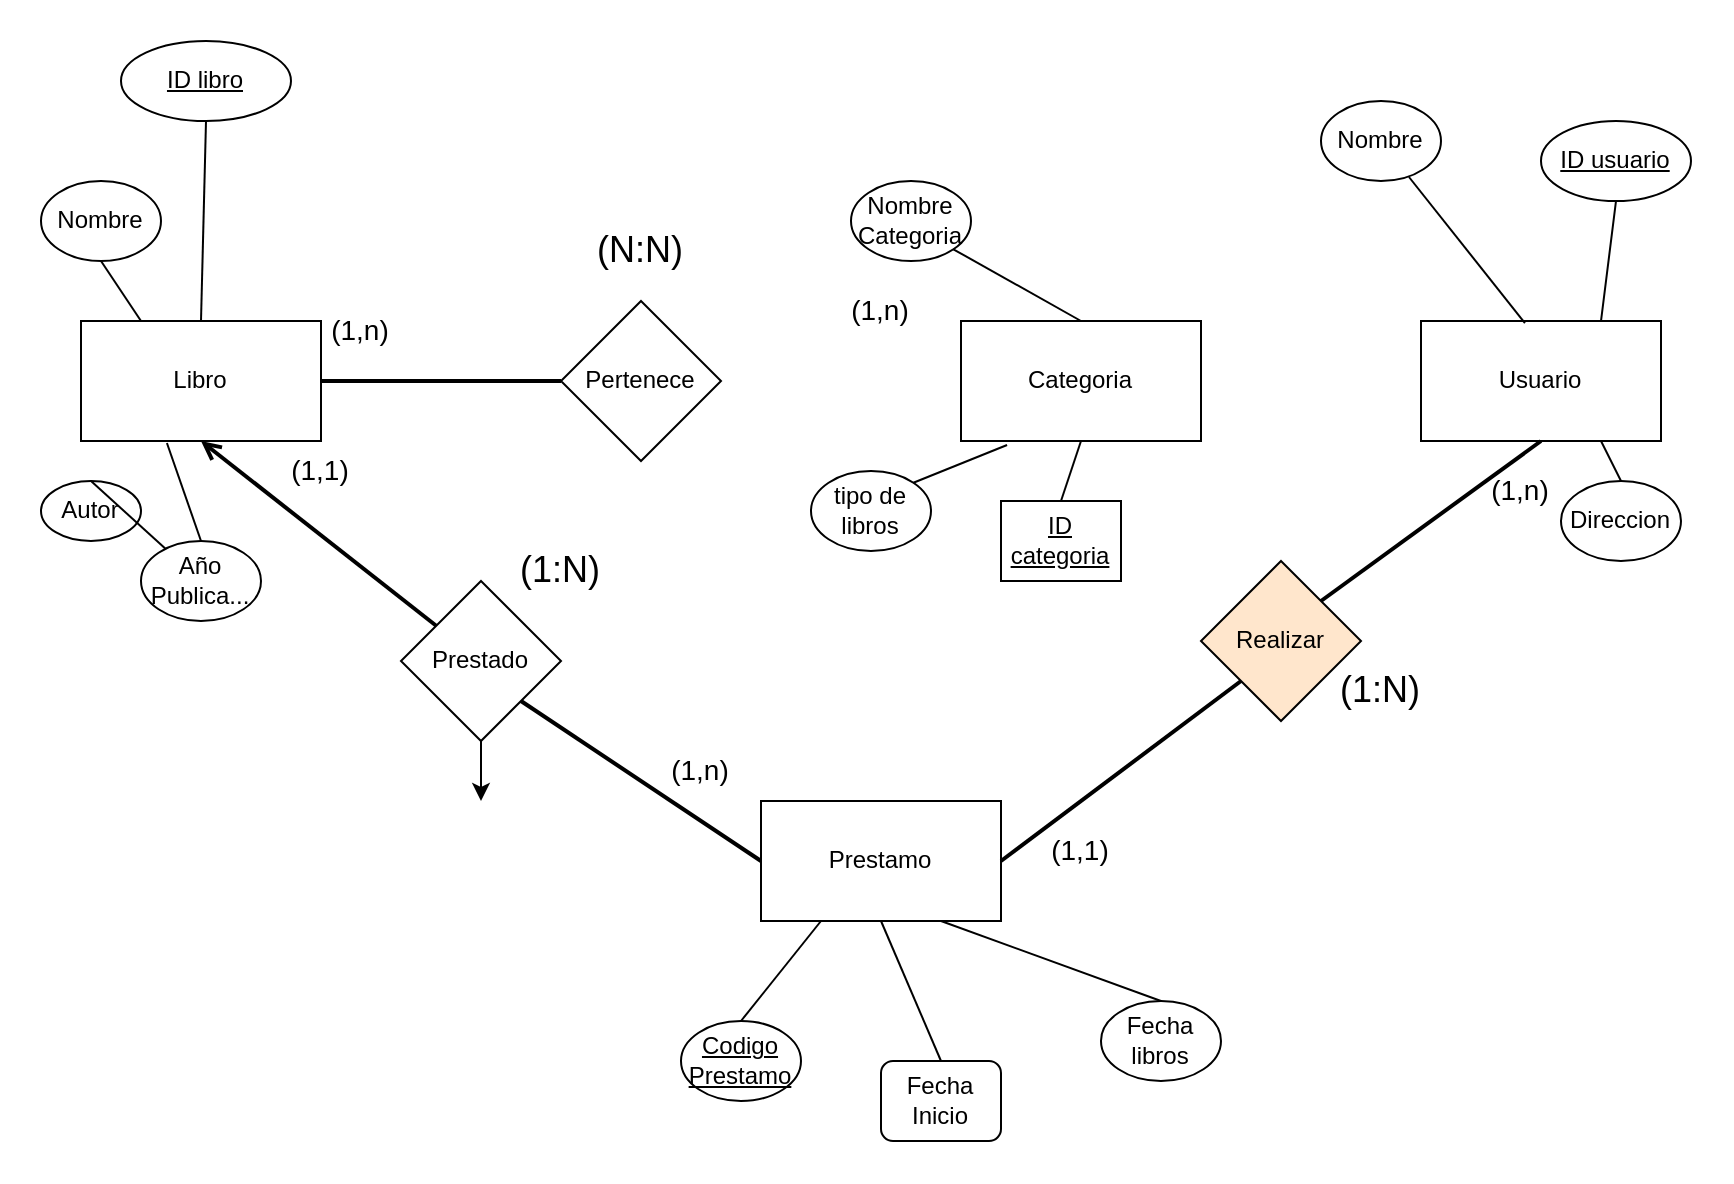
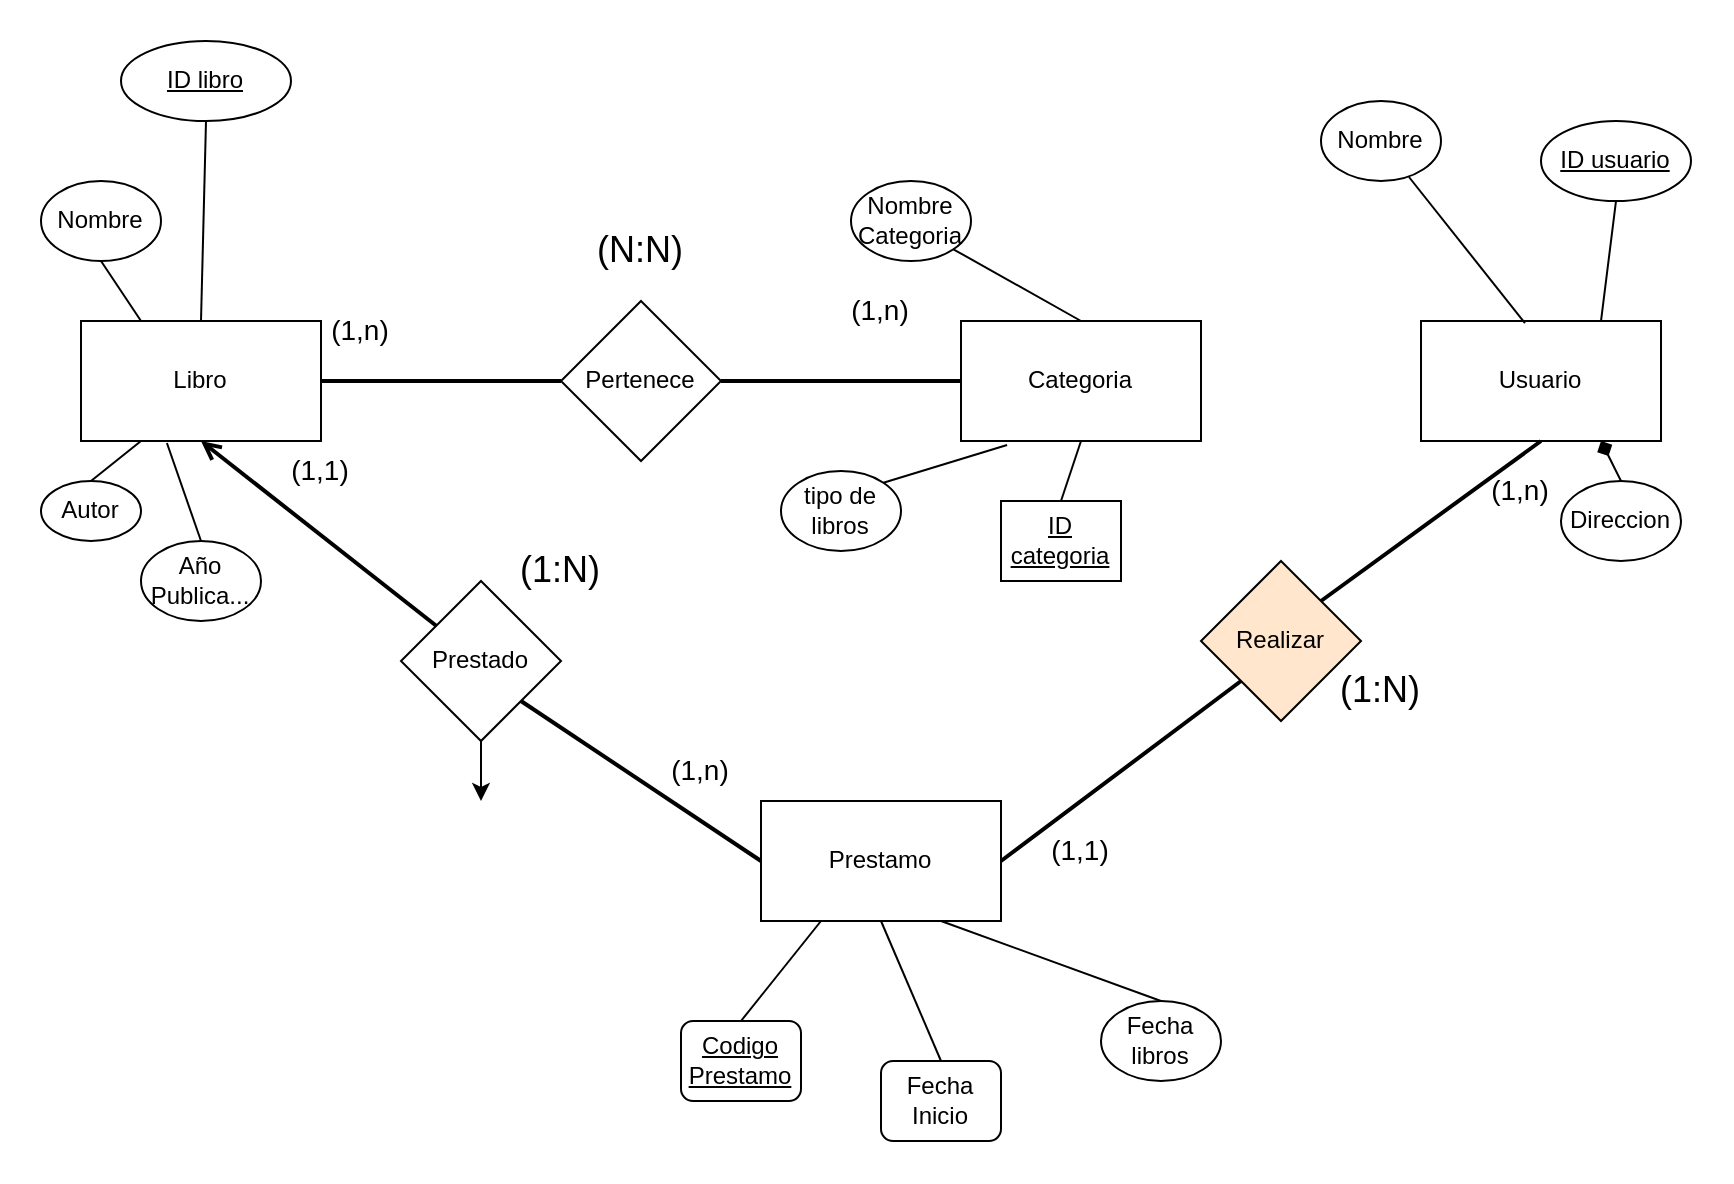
  <mxCell id="0" />
  <mxCell id="1" parent="0" />
  <mxCell id="2" value="Libro" style="rounded=0;whiteSpace=wrap;html=1;" vertex="1" parent="1"><mxGeometry x="40" y="160" width="120" height="60" as="geometry" /></mxCell>
  <mxCell id="3" value="Usuario" style="rounded=0;whiteSpace=wrap;html=1;" vertex="1" parent="1"><mxGeometry x="710" y="160" width="120" height="60" as="geometry" /></mxCell>
  <mxCell id="4" value="Categoria" style="rounded=0;whiteSpace=wrap;html=1;" vertex="1" parent="1"><mxGeometry x="480" y="160" width="120" height="60" as="geometry" /></mxCell>
  <mxCell id="5" value="Prestamo" style="rounded=0;whiteSpace=wrap;html=1;" vertex="1" parent="1"><mxGeometry x="380" y="400" width="120" height="60" as="geometry" /></mxCell>
+ <mxCell id="6" value="" style="endArrow=none;html=1;rounded=0;entryX=0;entryY=0.5;entryDx=0;entryDy=0;exitX=1;exitY=0.5;exitDx=0;exitDy=0;strokeWidth=2;" edge="1" parent="1" source="9" target="4"><mxGeometry width="50" height="50" relative="1" as="geometry"><mxPoint x="570" y="250" as="sourcePoint" /><mxPoint x="620" y="200" as="targetPoint" /></mxGeometry></mxCell>
  <mxCell id="7" value="" style="endArrow=none;html=1;rounded=0;entryX=0.5;entryY=1;entryDx=0;entryDy=0;exitX=1;exitY=0;exitDx=0;exitDy=0;strokeWidth=2;" edge="1" parent="1" source="11" target="3"><mxGeometry width="50" height="50" relative="1" as="geometry"><mxPoint x="170" y="200" as="sourcePoint" /><mxPoint x="390" y="200" as="targetPoint" /></mxGeometry></mxCell>
  <mxCell id="8" value="" style="endArrow=none;html=1;rounded=0;entryX=0;entryY=0.5;entryDx=0;entryDy=0;exitX=1;exitY=0.5;exitDx=0;exitDy=0;strokeWidth=2;" edge="1" parent="1" source="2" target="9"><mxGeometry width="50" height="50" relative="1" as="geometry"><mxPoint x="160" y="190" as="sourcePoint" /><mxPoint x="380" y="190" as="targetPoint" /></mxGeometry></mxCell>
  <mxCell id="9" value="Pertenece" style="rhombus;whiteSpace=wrap;html=1;" vertex="1" parent="1"><mxGeometry x="280" y="150" width="80" height="80" as="geometry" /></mxCell>
  <mxCell id="10" value="" style="endArrow=none;html=1;rounded=0;entryX=0;entryY=1;entryDx=0;entryDy=0;exitX=1;exitY=0.5;exitDx=0;exitDy=0;strokeWidth=2;" edge="1" parent="1" source="5" target="11"><mxGeometry width="50" height="50" relative="1" as="geometry"><mxPoint x="500" y="430" as="sourcePoint" /><mxPoint x="770" y="220" as="targetPoint" /></mxGeometry></mxCell>
  <mxCell id="11" value="Realizar" style="rhombus;whiteSpace=wrap;html=1;fillColor=#ffe6cc;" vertex="1" parent="1"><mxGeometry x="600" y="280" width="80" height="80" as="geometry" /></mxCell>
  <mxCell id="12" value="" style="endArrow=open;html=1;rounded=0;entryX=0.5;entryY=1;entryDx=0;entryDy=0;strokeWidth=2;" edge="1" parent="1" source="33" target="2"><mxGeometry width="50" height="50" relative="1" as="geometry"><mxPoint x="510" y="440" as="sourcePoint" /><mxPoint x="660" y="360" as="targetPoint" /></mxGeometry></mxCell>
  <mxCell id="13" value="Autor" style="ellipse;whiteSpace=wrap;html=1;" vertex="1" parent="1"><mxGeometry x="20" y="240" width="50" height="30" as="geometry" /></mxCell>
  <mxCell id="14" value="Año&lt;br&gt;Publica..." style="ellipse;whiteSpace=wrap;html=1;" vertex="1" parent="1"><mxGeometry x="70" y="270" width="60" height="40" as="geometry" /></mxCell>
  <mxCell id="15" value="&lt;u&gt;ID libro&lt;/u&gt;" style="ellipse;whiteSpace=wrap;html=1;" vertex="1" parent="1"><mxGeometry x="60" y="20" width="85" height="40" as="geometry" /></mxCell>
  <mxCell id="16" value="Nombre" style="ellipse;whiteSpace=wrap;html=1;" vertex="1" parent="1"><mxGeometry x="20" y="90" width="60" height="40" as="geometry" /></mxCell>
- <mxCell id="17" value="&lt;u&gt;Codigo Prestamo&lt;/u&gt;" style="ellipse;whiteSpace=wrap;html=1;" vertex="1" parent="1"><mxGeometry x="340" y="510" width="60" height="40" as="geometry" /></mxCell>
- <mxCell id="18" value="tipo de libros" style="ellipse;whiteSpace=wrap;html=1;" vertex="1" parent="1"><mxGeometry x="405" y="235" width="60" height="40" as="geometry" /></mxCell>
+ <mxCell id="17" value="&lt;u&gt;Codigo Prestamo&lt;/u&gt;" style="whiteSpace=wrap;html=1;rounded=1;" vertex="1" parent="1"><mxGeometry x="340" y="510" width="60" height="40" as="geometry" /></mxCell>
+ <mxCell id="18" value="tipo de libros" style="ellipse;whiteSpace=wrap;html=1;" vertex="1" parent="1"><mxGeometry x="390" y="235" width="60" height="40" as="geometry" /></mxCell>
  <mxCell id="19" value="Fecha Inicio" style="whiteSpace=wrap;html=1;rounded=1;" vertex="1" parent="1"><mxGeometry x="440" y="530" width="60" height="40" as="geometry" /></mxCell>
  <mxCell id="20" value="Fecha libros" style="ellipse;whiteSpace=wrap;html=1;" vertex="1" parent="1"><mxGeometry x="550" y="500" width="60" height="40" as="geometry" /></mxCell>
  <mxCell id="21" value="&lt;u&gt;ID categoria&lt;/u&gt;" style="whiteSpace=wrap;html=1;rounded=0;" vertex="1" parent="1"><mxGeometry x="500" y="250" width="60" height="40" as="geometry" /></mxCell>
  <mxCell id="22" value="Nombre&lt;br&gt;Categoria" style="ellipse;whiteSpace=wrap;html=1;" vertex="1" parent="1"><mxGeometry x="425" y="90" width="60" height="40" as="geometry" /></mxCell>
  <mxCell id="23" value="Nombre" style="ellipse;whiteSpace=wrap;html=1;" vertex="1" parent="1"><mxGeometry x="660" y="50" width="60" height="40" as="geometry" /></mxCell>
  <mxCell id="24" value="Direccion" style="ellipse;whiteSpace=wrap;html=1;" vertex="1" parent="1"><mxGeometry x="780" y="240" width="60" height="40" as="geometry" /></mxCell>
  <mxCell id="25" value="&lt;u&gt;ID usuario&lt;/u&gt;" style="ellipse;whiteSpace=wrap;html=1;" vertex="1" parent="1"><mxGeometry x="770" y="60" width="75" height="40" as="geometry" /></mxCell>
  <mxCell id="26" value="" style="endArrow=none;html=1;rounded=0;entryX=0.5;entryY=1;entryDx=0;entryDy=0;exitX=0.5;exitY=0;exitDx=0;exitDy=0;" edge="1" parent="1" source="2" target="15"><mxGeometry width="50" height="50" relative="1" as="geometry"><mxPoint x="90" y="250" as="sourcePoint" /><mxPoint x="140" y="200" as="targetPoint" /></mxGeometry></mxCell>
  <mxCell id="27" value="" style="endArrow=none;html=1;rounded=0;entryX=0.5;entryY=1;entryDx=0;entryDy=0;exitX=0.25;exitY=0;exitDx=0;exitDy=0;" edge="1" parent="1" source="2" target="16"><mxGeometry width="50" height="50" relative="1" as="geometry"><mxPoint x="110" y="170" as="sourcePoint" /><mxPoint x="100" y="70" as="targetPoint" /></mxGeometry></mxCell>
- <mxCell id="28" value="" style="endArrow=none;html=1;rounded=0;exitX=0.5;exitY=0;exitDx=0;exitDy=0;" edge="1" parent="1" source="13" target="14"><mxGeometry width="50" height="50" relative="1" as="geometry"><mxPoint x="80" y="170" as="sourcePoint" /><mxPoint x="60" y="140" as="targetPoint" /></mxGeometry></mxCell>
+ <mxCell id="28" value="" style="endArrow=none;html=1;rounded=0;entryX=0.25;entryY=1;entryDx=0;entryDy=0;exitX=0.5;exitY=0;exitDx=0;exitDy=0;" edge="1" parent="1" source="13" target="2"><mxGeometry width="50" height="50" relative="1" as="geometry"><mxPoint x="80" y="170" as="sourcePoint" /><mxPoint x="60" y="140" as="targetPoint" /></mxGeometry></mxCell>
  <mxCell id="29" value="" style="endArrow=none;html=1;rounded=0;entryX=0.5;entryY=0;entryDx=0;entryDy=0;exitX=0.358;exitY=1.017;exitDx=0;exitDy=0;exitPerimeter=0;" edge="1" parent="1" source="2" target="14"><mxGeometry width="50" height="50" relative="1" as="geometry"><mxPoint x="55" y="250" as="sourcePoint" /><mxPoint x="80" y="230" as="targetPoint" /></mxGeometry></mxCell>
  <mxCell id="30" value="&lt;span style=&quot;font-size: 18px;&quot;&gt;(N:N)&lt;/span&gt;" style="text;html=1;strokeColor=none;fillColor=none;align=center;verticalAlign=middle;whiteSpace=wrap;rounded=0;" vertex="1" parent="1"><mxGeometry x="290" y="110" width="60" height="30" as="geometry" /></mxCell>
  <mxCell id="31" value="" style="endArrow=none;html=1;rounded=0;entryX=1;entryY=1;entryDx=0;entryDy=0;exitX=0;exitY=0.5;exitDx=0;exitDy=0;strokeWidth=2;" edge="1" parent="1" source="5" target="33"><mxGeometry width="50" height="50" relative="1" as="geometry"><mxPoint x="380" y="430" as="sourcePoint" /><mxPoint x="100" y="220" as="targetPoint" /></mxGeometry></mxCell>
  <mxCell id="32" style="edgeStyle=orthogonalEdgeStyle;rounded=0;orthogonalLoop=1;jettySize=auto;html=1;" edge="1" parent="1" source="33"><mxGeometry relative="1" as="geometry"><mxPoint x="240" y="400" as="targetPoint" /></mxGeometry></mxCell>
  <mxCell id="33" value="Prestado" style="rhombus;whiteSpace=wrap;html=1;" vertex="1" parent="1"><mxGeometry x="200" y="290" width="80" height="80" as="geometry" /></mxCell>
  <mxCell id="34" value="&lt;span style=&quot;font-size: 18px;&quot;&gt;(1:N)&lt;/span&gt;" style="text;html=1;strokeColor=none;fillColor=none;align=center;verticalAlign=middle;whiteSpace=wrap;rounded=0;" vertex="1" parent="1"><mxGeometry x="250" y="270" width="60" height="30" as="geometry" /></mxCell>
  <mxCell id="35" value="&lt;span style=&quot;font-size: 18px;&quot;&gt;(1:N)&lt;/span&gt;" style="text;html=1;strokeColor=none;fillColor=none;align=center;verticalAlign=middle;whiteSpace=wrap;rounded=0;" vertex="1" parent="1"><mxGeometry x="660" y="330" width="60" height="30" as="geometry" /></mxCell>
  <mxCell id="36" value="" style="endArrow=none;html=1;rounded=0;entryX=0.5;entryY=0;entryDx=0;entryDy=0;" edge="1" parent="1" target="17"><mxGeometry width="50" height="50" relative="1" as="geometry"><mxPoint x="410" y="460" as="sourcePoint" /><mxPoint x="610" y="200" as="targetPoint" /></mxGeometry></mxCell>
  <mxCell id="37" value="" style="endArrow=none;html=1;rounded=0;entryX=0.5;entryY=0;entryDx=0;entryDy=0;exitX=0.5;exitY=1;exitDx=0;exitDy=0;" edge="1" parent="1" source="5" target="19"><mxGeometry width="50" height="50" relative="1" as="geometry"><mxPoint x="560" y="250" as="sourcePoint" /><mxPoint x="610" y="200" as="targetPoint" /></mxGeometry></mxCell>
  <mxCell id="38" value="" style="endArrow=none;html=1;rounded=0;entryX=0.5;entryY=0;entryDx=0;entryDy=0;exitX=0.75;exitY=1;exitDx=0;exitDy=0;" edge="1" parent="1" source="5" target="20"><mxGeometry width="50" height="50" relative="1" as="geometry"><mxPoint x="560" y="250" as="sourcePoint" /><mxPoint x="610" y="200" as="targetPoint" /></mxGeometry></mxCell>
  <mxCell id="39" value="" style="endArrow=none;html=1;rounded=0;entryX=0.5;entryY=0;entryDx=0;entryDy=0;exitX=0.5;exitY=1;exitDx=0;exitDy=0;" edge="1" parent="1" source="4" target="21"><mxGeometry width="50" height="50" relative="1" as="geometry"><mxPoint x="420" y="470" as="sourcePoint" /><mxPoint x="380" y="520" as="targetPoint" /></mxGeometry></mxCell>
  <mxCell id="40" value="" style="endArrow=none;html=1;rounded=0;entryX=0.192;entryY=1.033;entryDx=0;entryDy=0;exitX=1;exitY=0;exitDx=0;exitDy=0;entryPerimeter=0;" edge="1" parent="1" source="18" target="4"><mxGeometry width="50" height="50" relative="1" as="geometry"><mxPoint x="540" y="230" as="sourcePoint" /><mxPoint x="540" y="260" as="targetPoint" /></mxGeometry></mxCell>
  <mxCell id="41" value="" style="endArrow=none;html=1;rounded=0;entryX=1;entryY=1;entryDx=0;entryDy=0;exitX=0.5;exitY=0;exitDx=0;exitDy=0;" edge="1" parent="1" source="4" target="22"><mxGeometry width="50" height="50" relative="1" as="geometry"><mxPoint x="451" y="251" as="sourcePoint" /><mxPoint x="503" y="232" as="targetPoint" /></mxGeometry></mxCell>
- <mxCell id="42" value="" style="endArrow=none;html=1;rounded=0;exitX=0.5;exitY=0;exitDx=0;exitDy=0;entryX=0.75;entryY=1;entryDx=0;entryDy=0;" edge="1" parent="1" source="24" target="3"><mxGeometry width="50" height="50" relative="1" as="geometry"><mxPoint x="690" y="250" as="sourcePoint" /><mxPoint x="740" y="200" as="targetPoint" /></mxGeometry></mxCell>
+ <mxCell id="42" value="" style="endArrow=diamond;html=1;rounded=0;exitX=0.5;exitY=0;exitDx=0;exitDy=0;entryX=0.75;entryY=1;entryDx=0;entryDy=0;" edge="1" parent="1" source="24" target="3"><mxGeometry width="50" height="50" relative="1" as="geometry"><mxPoint x="690" y="250" as="sourcePoint" /><mxPoint x="740" y="200" as="targetPoint" /></mxGeometry></mxCell>
  <mxCell id="43" value="" style="endArrow=none;html=1;rounded=0;entryX=0.733;entryY=0.95;entryDx=0;entryDy=0;entryPerimeter=0;exitX=0.433;exitY=0.017;exitDx=0;exitDy=0;exitPerimeter=0;" edge="1" parent="1" source="3" target="23"><mxGeometry width="50" height="50" relative="1" as="geometry"><mxPoint x="690" y="250" as="sourcePoint" /><mxPoint x="740" y="200" as="targetPoint" /></mxGeometry></mxCell>
  <mxCell id="44" value="" style="endArrow=none;html=1;rounded=0;exitX=0.5;exitY=1;exitDx=0;exitDy=0;entryX=0.75;entryY=0;entryDx=0;entryDy=0;" edge="1" parent="1" source="25" target="3"><mxGeometry width="50" height="50" relative="1" as="geometry"><mxPoint x="820" y="250" as="sourcePoint" /><mxPoint x="810" y="230" as="targetPoint" /></mxGeometry></mxCell>
  <mxCell id="45" value="&lt;span style=&quot;font-size: 14px;&quot;&gt;(1,n)&lt;/span&gt;" style="text;html=1;strokeColor=none;fillColor=none;align=center;verticalAlign=middle;whiteSpace=wrap;rounded=0;" vertex="1" parent="1"><mxGeometry x="320" y="370" width="60" height="30" as="geometry" /></mxCell>
  <mxCell id="46" value="&lt;span style=&quot;font-size: 14px;&quot;&gt;(1,1)&lt;/span&gt;" style="text;html=1;strokeColor=none;fillColor=none;align=center;verticalAlign=middle;whiteSpace=wrap;rounded=0;" vertex="1" parent="1"><mxGeometry x="130" y="220" width="60" height="30" as="geometry" /></mxCell>
  <mxCell id="47" value="&lt;span style=&quot;font-size: 14px;&quot;&gt;(1,n)&lt;/span&gt;" style="text;html=1;strokeColor=none;fillColor=none;align=center;verticalAlign=middle;whiteSpace=wrap;rounded=0;" vertex="1" parent="1"><mxGeometry x="150" y="150" width="60" height="30" as="geometry" /></mxCell>
  <mxCell id="48" value="&lt;span style=&quot;font-size: 14px;&quot;&gt;(1,n)&lt;/span&gt;" style="text;html=1;strokeColor=none;fillColor=none;align=center;verticalAlign=middle;whiteSpace=wrap;rounded=0;" vertex="1" parent="1"><mxGeometry x="410" y="140" width="60" height="30" as="geometry" /></mxCell>
  <mxCell id="49" value="&lt;span style=&quot;font-size: 14px;&quot;&gt;(1,1)&lt;/span&gt;" style="text;html=1;strokeColor=none;fillColor=none;align=center;verticalAlign=middle;whiteSpace=wrap;rounded=0;" vertex="1" parent="1"><mxGeometry x="510" y="410" width="60" height="30" as="geometry" /></mxCell>
  <mxCell id="50" value="&lt;span style=&quot;font-size: 14px;&quot;&gt;(1,n)&lt;/span&gt;" style="text;html=1;strokeColor=none;fillColor=none;align=center;verticalAlign=middle;whiteSpace=wrap;rounded=0;" vertex="1" parent="1"><mxGeometry x="730" y="230" width="60" height="30" as="geometry" /></mxCell>
